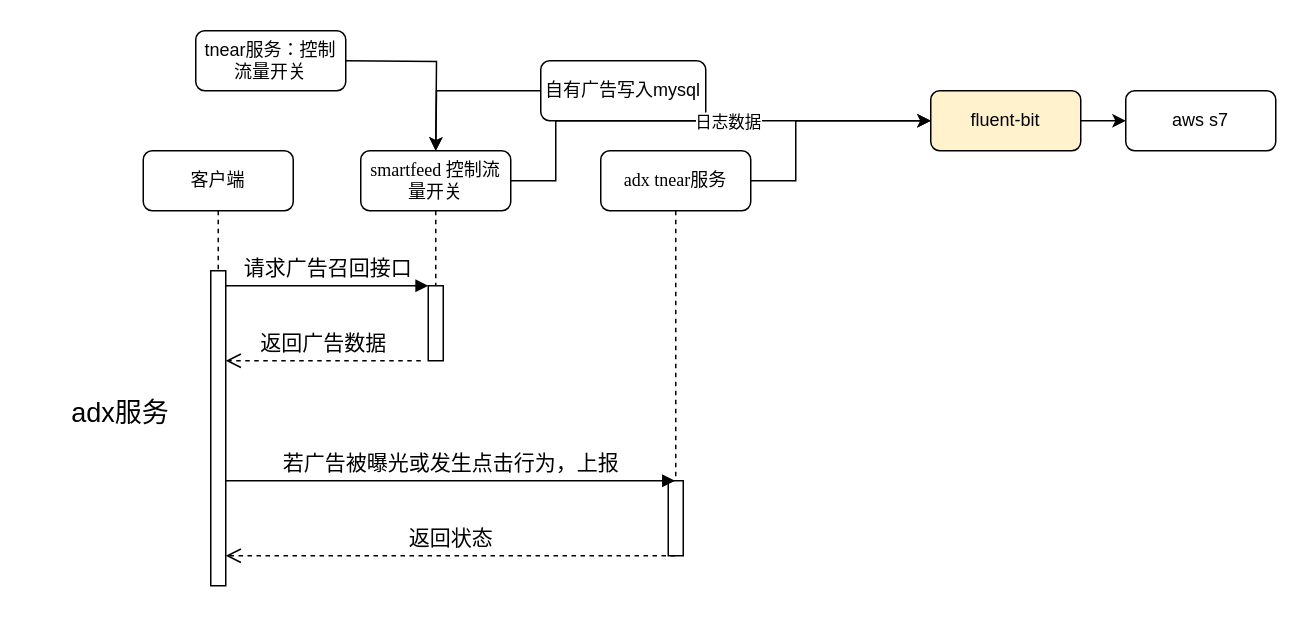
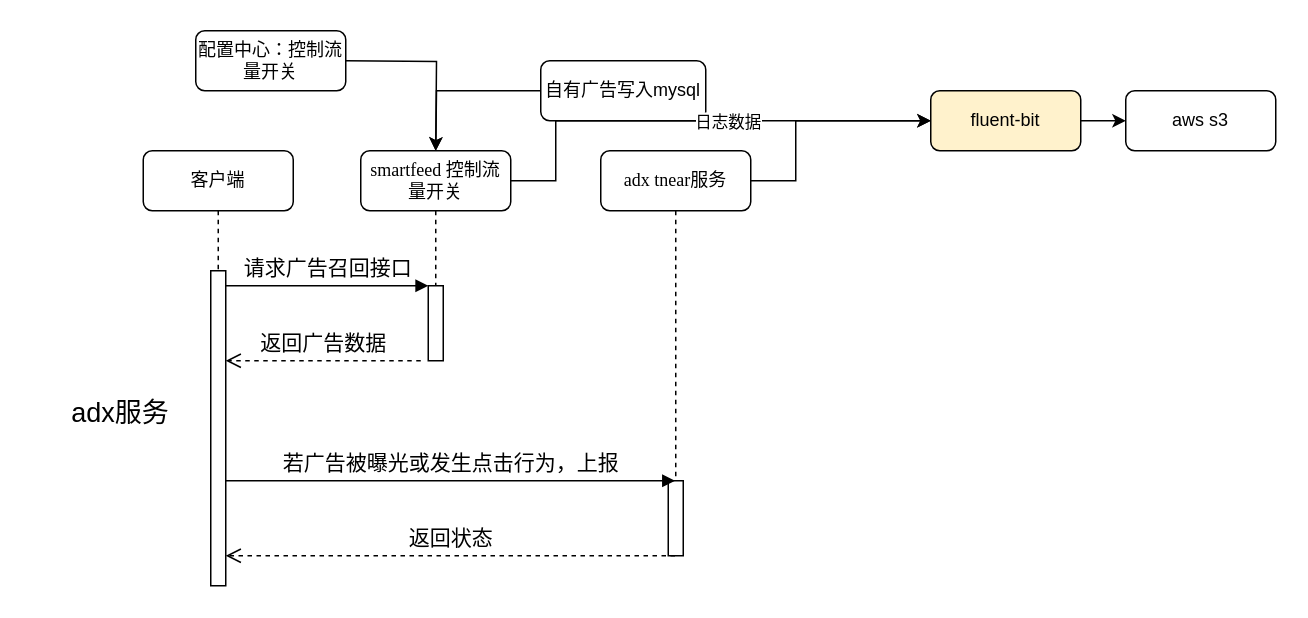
  <mxCell id="0" />
  <mxCell id="1" parent="0" />
  <mxCell id="2" value="smartfeed 控制流量开关" style="shape=umlLifeline;perimeter=lifelinePerimeter;whiteSpace=wrap;html=1;container=1;collapsible=0;recursiveResize=0;outlineConnect=0;rounded=1;shadow=0;comic=0;labelBackgroundColor=none;strokeWidth=1;fontFamily=Verdana;fontSize=12;align=center;" parent="1" vertex="1"><mxGeometry x="240" y="100" width="100" height="140" as="geometry" /></mxCell>
  <mxCell id="3" value="" style="html=1;points=[];perimeter=orthogonalPerimeter;rounded=0;shadow=0;comic=0;labelBackgroundColor=none;strokeWidth=1;fontFamily=Verdana;fontSize=12;align=center;" parent="2" vertex="1"><mxGeometry x="45" y="90" width="10" height="50" as="geometry" /></mxCell>
  <mxCell id="4" value="&lt;font style=&quot;font-size: 14px;&quot;&gt;返回广告数据&lt;/font&gt;" style="html=1;verticalAlign=bottom;endArrow=open;dashed=1;endSize=8;labelBackgroundColor=none;fontFamily=Verdana;fontSize=12;edgeStyle=elbowEdgeStyle;elbow=horizontal;" parent="2" edge="1"><mxGeometry relative="1" as="geometry"><mxPoint x="-90" y="140" as="targetPoint" /><Array as="points"><mxPoint x="-15" y="140" /><mxPoint x="15" y="140" /></Array><mxPoint x="40" y="140" as="sourcePoint" /><mxPoint as="offset" /></mxGeometry></mxCell>
  <mxCell id="5" value="adx tnear服务" style="shape=umlLifeline;perimeter=lifelinePerimeter;whiteSpace=wrap;html=1;container=1;collapsible=0;recursiveResize=0;outlineConnect=0;rounded=1;shadow=0;comic=0;labelBackgroundColor=none;strokeWidth=1;fontFamily=Verdana;fontSize=12;align=center;" parent="1" vertex="1"><mxGeometry x="400" y="100" width="100" height="270" as="geometry" /></mxCell>
  <mxCell id="6" value="" style="html=1;points=[];perimeter=orthogonalPerimeter;rounded=0;shadow=0;comic=0;labelBackgroundColor=none;strokeWidth=1;fontFamily=Verdana;fontSize=12;align=center;" parent="5" vertex="1"><mxGeometry x="45" y="220" width="10" height="50" as="geometry" /></mxCell>
  <mxCell id="7" value="&lt;font style=&quot;font-size: 14px;&quot;&gt;返回状态&lt;/font&gt;" style="html=1;verticalAlign=bottom;endArrow=open;dashed=1;endSize=8;labelBackgroundColor=none;fontFamily=Verdana;fontSize=12;edgeStyle=elbowEdgeStyle;elbow=vertical;" parent="5" edge="1"><mxGeometry relative="1" as="geometry"><mxPoint x="-250" y="270" as="targetPoint" /><Array as="points"><mxPoint x="-175" y="270" /><mxPoint x="-145" y="270" /></Array><mxPoint x="49.5" y="270" as="sourcePoint" /></mxGeometry></mxCell>
  <mxCell id="8" value="客户端" style="shape=umlLifeline;perimeter=lifelinePerimeter;whiteSpace=wrap;html=1;container=1;collapsible=0;recursiveResize=0;outlineConnect=0;rounded=1;shadow=0;comic=0;labelBackgroundColor=none;strokeWidth=1;fontFamily=Verdana;fontSize=12;align=center;" parent="1" vertex="1"><mxGeometry x="95" y="100" width="100" height="290" as="geometry" /></mxCell>
  <mxCell id="9" value="" style="html=1;points=[];perimeter=orthogonalPerimeter;rounded=0;shadow=0;comic=0;labelBackgroundColor=none;strokeWidth=1;fontFamily=Verdana;fontSize=12;align=center;" parent="8" vertex="1"><mxGeometry x="45" y="80" width="10" height="210" as="geometry" /></mxCell>
  <mxCell id="10" value="&lt;font style=&quot;font-size: 18px;&quot;&gt;adx服务&lt;/font&gt;" style="text;strokeColor=none;align=center;fillColor=none;html=1;verticalAlign=middle;whiteSpace=wrap;rounded=0;" parent="8" vertex="1"><mxGeometry x="-75" y="150" width="120" height="50" as="geometry" /></mxCell>
  <mxCell id="11" value="&lt;span style=&quot;font-size: 14px;&quot;&gt;若广告被曝光或发生点击行为，上报&lt;/span&gt;" style="html=1;verticalAlign=bottom;endArrow=block;labelBackgroundColor=none;fontFamily=Verdana;fontSize=12;" parent="1" target="5" edge="1"><mxGeometry relative="1" as="geometry"><mxPoint x="150" y="320" as="sourcePoint" /><mxPoint x="410" y="320" as="targetPoint" /></mxGeometry></mxCell>
  <mxCell id="12" value="&lt;span style=&quot;font-size: 14px;&quot;&gt;请求广告召回接口&lt;/span&gt;" style="html=1;verticalAlign=bottom;endArrow=block;entryX=0;entryY=0;labelBackgroundColor=none;fontFamily=Verdana;fontSize=12;edgeStyle=elbowEdgeStyle;elbow=vertical;" parent="1" source="9" target="3" edge="1"><mxGeometry relative="1" as="geometry"><mxPoint x="220" y="210" as="sourcePoint" /></mxGeometry></mxCell>
  <mxCell id="13" style="edgeStyle=orthogonalEdgeStyle;rounded=0;orthogonalLoop=1;jettySize=auto;html=1;exitX=0.5;exitY=1;exitDx=0;exitDy=0;" edge="1" parent="1"><mxGeometry relative="1" as="geometry"><mxPoint x="290" y="100" as="targetPoint" /><mxPoint x="230" y="40" as="sourcePoint" /></mxGeometry></mxCell>
- <mxCell id="14" value="tnear服务：控制流量开关" style="rounded=1;whiteSpace=wrap;html=1;" vertex="1" parent="1"><mxGeometry x="130" width="100" height="40" as="geometry" y="20" /></mxCell>
+ <mxCell id="14" value="配置中心：控制流量开关" style="rounded=1;whiteSpace=wrap;html=1;" vertex="1" parent="1"><mxGeometry x="130" width="100" height="40" as="geometry" y="20" /></mxCell>
  <mxCell id="15" style="edgeStyle=orthogonalEdgeStyle;rounded=0;orthogonalLoop=1;jettySize=auto;html=1;" edge="1" parent="1" source="16"><mxGeometry relative="1" as="geometry"><mxPoint x="290" y="100" as="targetPoint" /></mxGeometry></mxCell>
  <mxCell id="16" value="自有广告写入mysql" style="rounded=1;whiteSpace=wrap;html=1;" vertex="1" parent="1"><mxGeometry x="360" y="40" width="110" height="40" as="geometry" /></mxCell>
  <mxCell id="17" value="" style="endArrow=classic;html=1;rounded=0;" edge="1" parent="1"><mxGeometry width="50" height="50" relative="1" as="geometry"><mxPoint x="340" y="120" as="sourcePoint" /><mxPoint x="620" y="80" as="targetPoint" /><Array as="points"><mxPoint x="370" y="120" /><mxPoint x="370" y="80" /><mxPoint x="570" y="80" /></Array></mxGeometry></mxCell>
  <mxCell id="18" value="日志数据" style="edgeLabel;html=1;align=center;verticalAlign=middle;resizable=0;points=[];" vertex="1" connectable="0" parent="17"><mxGeometry x="0.15" y="1" relative="1" as="geometry"><mxPoint y="1" as="offset" /></mxGeometry></mxCell>
  <mxCell id="19" style="edgeStyle=orthogonalEdgeStyle;rounded=0;orthogonalLoop=1;jettySize=auto;html=1;exitX=1;exitY=0.5;exitDx=0;exitDy=0;" edge="1" parent="1" source="20"><mxGeometry relative="1" as="geometry"><mxPoint x="750" y="80" as="targetPoint" /></mxGeometry></mxCell>
  <mxCell id="20" value="fluent-bit" style="rounded=1;whiteSpace=wrap;html=1;fillColor=#fff2cc;" vertex="1" parent="1"><mxGeometry x="620" y="60" width="100" height="40" as="geometry" /></mxCell>
  <mxCell id="21" value="" style="endArrow=classic;html=1;rounded=0;" edge="1" parent="1"><mxGeometry width="50" height="50" relative="1" as="geometry"><mxPoint x="500" y="120" as="sourcePoint" /><mxPoint x="620" y="80" as="targetPoint" /><Array as="points"><mxPoint x="530" y="120" /><mxPoint x="530" y="80" /></Array></mxGeometry></mxCell>
- <mxCell id="22" value="aws s7" style="rounded=1;whiteSpace=wrap;html=1;" vertex="1" parent="1"><mxGeometry x="750" y="60" width="100" height="40" as="geometry" /></mxCell>
+ <mxCell id="22" value="aws s3" style="rounded=1;whiteSpace=wrap;html=1;" vertex="1" parent="1"><mxGeometry x="750" y="60" width="100" height="40" as="geometry" /></mxCell>
